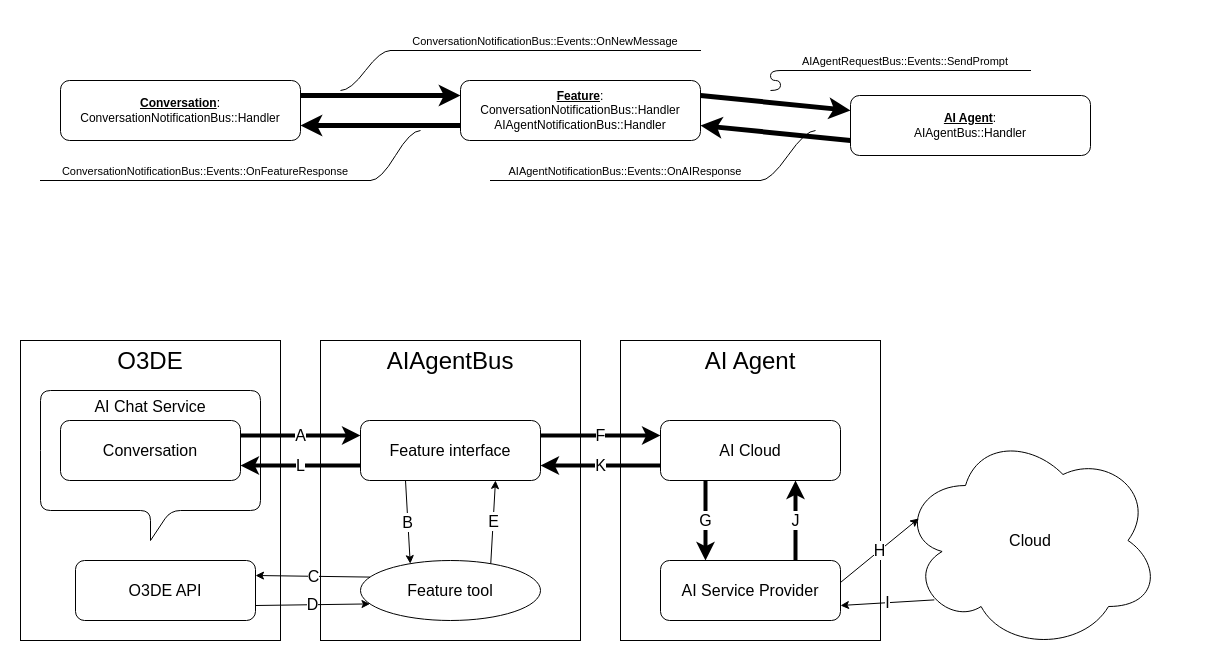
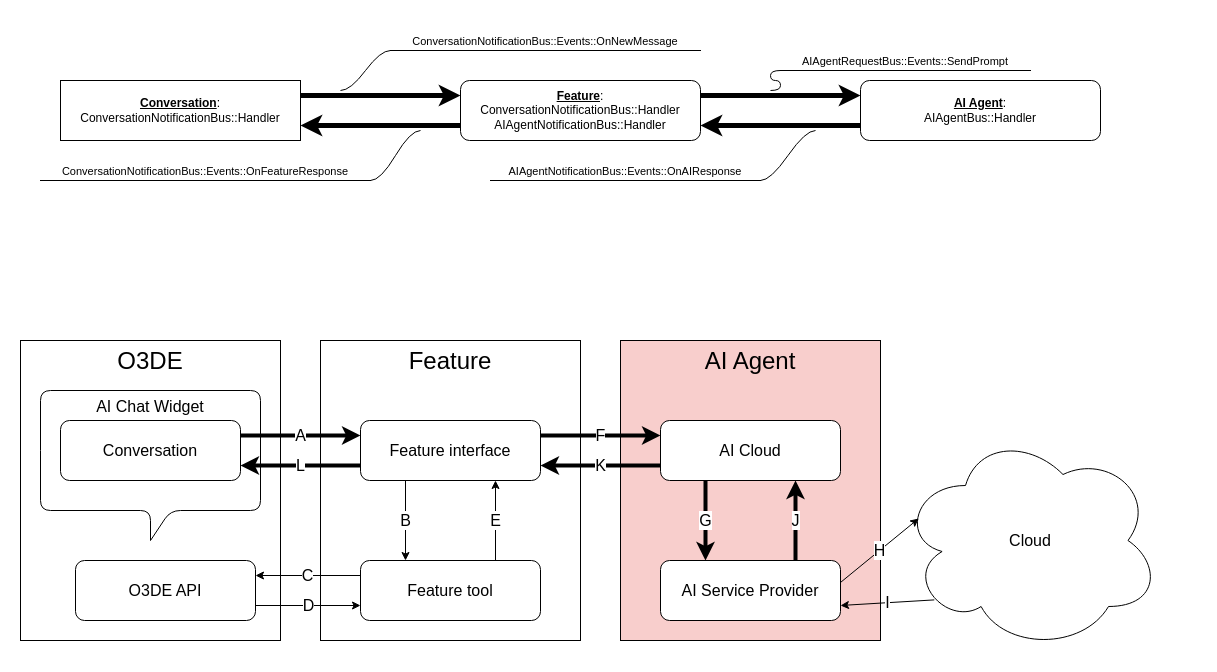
  <mxCell id="0" />
  <mxCell id="1" parent="0" />
- <mxCell id="2" value="&lt;u&gt;&lt;b&gt;AI Agent&lt;/b&gt;&lt;/u&gt;:&lt;div&gt;AIAgentBus::Handler&lt;/div&gt;" style="rounded=1;whiteSpace=wrap;html=1;" vertex="1" parent="1"><mxGeometry x="850" y="95" width="240" height="60" as="geometry" /></mxCell>
+ <mxCell id="2" value="&lt;u&gt;&lt;b&gt;AI Agent&lt;/b&gt;&lt;/u&gt;:&lt;div&gt;AIAgentBus::Handler&lt;/div&gt;" style="rounded=1;whiteSpace=wrap;html=1;" vertex="1" parent="1"><mxGeometry x="860" y="80" width="240" height="60" as="geometry" /></mxCell>
  <mxCell id="3" value="&lt;u&gt;&lt;b&gt;Feature&lt;/b&gt;&lt;/u&gt;:&lt;div&gt;ConversationNotificationBus::Handler&lt;/div&gt;&lt;div&gt;AIAgentNotificationBus::Handler&lt;/div&gt;" style="rounded=1;whiteSpace=wrap;html=1;" vertex="1" parent="1"><mxGeometry x="460" y="80" width="240" height="60" as="geometry" /></mxCell>
- <mxCell id="4" value="&lt;u&gt;&lt;b&gt;Conversation&lt;/b&gt;&lt;/u&gt;:&lt;div&gt;&lt;div&gt;ConversationNotificationBus::Handler&lt;/div&gt;&lt;/div&gt;" style="rounded=1;whiteSpace=wrap;html=1;" vertex="1" parent="1"><mxGeometry x="60" y="80" width="240" height="60" as="geometry" /></mxCell>
+ <mxCell id="4" value="&lt;u&gt;&lt;b&gt;Conversation&lt;/b&gt;&lt;/u&gt;:&lt;div&gt;&lt;div&gt;ConversationNotificationBus::Handler&lt;/div&gt;&lt;/div&gt;" style="whiteSpace=wrap;html=1;rounded=0;" vertex="1" parent="1"><mxGeometry x="60" y="80" width="240" height="60" as="geometry" /></mxCell>
  <mxCell id="5" value="" style="endArrow=classic;html=1;rounded=0;exitX=1;exitY=0.25;exitDx=0;exitDy=0;entryX=0;entryY=0.25;entryDx=0;entryDy=0;strokeWidth=5;" edge="1" parent="1" source="4" target="3"><mxGeometry width="50" height="50" relative="1" as="geometry"><mxPoint x="550" y="190" as="sourcePoint" /><mxPoint x="600" y="140" as="targetPoint" /><mxPoint as="offset" /></mxGeometry></mxCell>
  <mxCell id="6" value="" style="endArrow=classic;html=1;rounded=0;exitX=0;exitY=0.75;exitDx=0;exitDy=0;entryX=1;entryY=0.75;entryDx=0;entryDy=0;strokeWidth=5;" edge="1" parent="1" source="3" target="4"><mxGeometry width="50" height="50" relative="1" as="geometry"><mxPoint x="590" y="260" as="sourcePoint" /><mxPoint x="640" y="210" as="targetPoint" /></mxGeometry></mxCell>
  <mxCell id="7" value="" style="endArrow=classic;html=1;rounded=0;exitX=1;exitY=0.25;exitDx=0;exitDy=0;entryX=0;entryY=0.25;entryDx=0;entryDy=0;strokeWidth=5;" edge="1" parent="1" source="3" target="2"><mxGeometry width="50" height="50" relative="1" as="geometry"><mxPoint x="590" y="260" as="sourcePoint" /><mxPoint x="640" y="210" as="targetPoint" /></mxGeometry></mxCell>
  <mxCell id="8" value="" style="endArrow=classic;html=1;rounded=0;exitX=0;exitY=0.75;exitDx=0;exitDy=0;entryX=1;entryY=0.75;entryDx=0;entryDy=0;strokeWidth=5;" edge="1" parent="1" source="2" target="3"><mxGeometry width="50" height="50" relative="1" as="geometry"><mxPoint x="690" y="430" as="sourcePoint" /><mxPoint x="740" y="380" as="targetPoint" /><Array as="points" /></mxGeometry></mxCell>
  <mxCell id="9" value="&lt;font style=&quot;font-size: 24px;&quot;&gt;O3DE&lt;/font&gt;" style="rounded=0;whiteSpace=wrap;html=1;verticalAlign=top;" vertex="1" parent="1"><mxGeometry x="20" y="340" width="260" height="300" as="geometry" /></mxCell>
- <mxCell id="10" value="AI Chat Service" style="shape=callout;whiteSpace=wrap;html=1;perimeter=calloutPerimeter;rounded=1;comic=0;align=center;verticalAlign=top;fontSize=16;" vertex="1" parent="1"><mxGeometry x="40" y="390" width="220" height="150" as="geometry" /></mxCell>
- <mxCell id="11" value="&lt;font style=&quot;font-size: 24px;&quot;&gt;AIAgentBus&lt;/font&gt;" style="rounded=0;whiteSpace=wrap;html=1;verticalAlign=top;" vertex="1" parent="1"><mxGeometry x="320" y="340" width="260" height="300" as="geometry" /></mxCell>
- <mxCell id="12" value="&lt;font style=&quot;font-size: 24px;&quot;&gt;AI Agent&lt;/font&gt;" style="rounded=0;whiteSpace=wrap;html=1;verticalAlign=top;" vertex="1" parent="1"><mxGeometry x="620" y="340" width="260" height="300" as="geometry" /></mxCell>
+ <mxCell id="10" value="AI Chat Widget" style="shape=callout;whiteSpace=wrap;html=1;perimeter=calloutPerimeter;rounded=1;comic=0;align=center;verticalAlign=top;fontSize=16;" vertex="1" parent="1"><mxGeometry x="40" y="390" width="220" height="150" as="geometry" /></mxCell>
+ <mxCell id="11" value="&lt;font style=&quot;font-size: 24px;&quot;&gt;Feature&lt;/font&gt;" style="rounded=0;whiteSpace=wrap;html=1;verticalAlign=top;" vertex="1" parent="1"><mxGeometry x="320" y="340" width="260" height="300" as="geometry" /></mxCell>
+ <mxCell id="12" value="&lt;font style=&quot;font-size: 24px;&quot;&gt;AI Agent&lt;/font&gt;" style="rounded=0;whiteSpace=wrap;html=1;verticalAlign=top;fillColor=#f8cecc;" vertex="1" parent="1"><mxGeometry x="620" y="340" width="260" height="300" as="geometry" /></mxCell>
  <mxCell id="13" value="AI Cloud" style="rounded=1;whiteSpace=wrap;html=1;fontSize=16;" vertex="1" parent="1"><mxGeometry x="660" y="420" width="180" height="60" as="geometry" /></mxCell>
  <mxCell id="14" value="AI Service Provider" style="rounded=1;whiteSpace=wrap;html=1;fontSize=16;" vertex="1" parent="1"><mxGeometry x="660" y="560" width="180" height="60" as="geometry" /></mxCell>
  <mxCell id="15" value="&lt;font style=&quot;font-size: 16px;&quot;&gt;Cloud&lt;/font&gt;" style="ellipse;shape=cloud;whiteSpace=wrap;html=1;fontSize=16;" vertex="1" parent="1"><mxGeometry x="900" y="430" width="260" height="220" as="geometry" /></mxCell>
  <mxCell id="16" value="O3DE API" style="rounded=1;whiteSpace=wrap;html=1;fontSize=16;" vertex="1" parent="1"><mxGeometry x="75" y="560" width="180" height="60" as="geometry" /></mxCell>
  <mxCell id="17" value="Feature interface" style="rounded=1;whiteSpace=wrap;html=1;fontSize=16;" vertex="1" parent="1"><mxGeometry x="360" y="420" width="180" height="60" as="geometry" /></mxCell>
- <mxCell id="18" value="Feature tool" style="ellipse;whiteSpace=wrap;html=1;fontSize=16;" vertex="1" parent="1"><mxGeometry x="360" y="560" width="180" height="60" as="geometry" /></mxCell>
+ <mxCell id="18" value="Feature tool" style="rounded=1;whiteSpace=wrap;html=1;fontSize=16;" vertex="1" parent="1"><mxGeometry x="360" y="560" width="180" height="60" as="geometry" /></mxCell>
  <mxCell id="19" value="B" style="endArrow=classic;html=1;rounded=0;exitX=0.25;exitY=1;exitDx=0;exitDy=0;entryX=0.25;entryY=0;entryDx=0;entryDy=0;fontSize=16;" edge="1" parent="1" source="17" target="18"><mxGeometry width="50" height="50" relative="1" as="geometry"><mxPoint x="760" y="240" as="sourcePoint" /><mxPoint x="810" y="190" as="targetPoint" /></mxGeometry></mxCell>
  <mxCell id="20" value="C" style="endArrow=classic;html=1;rounded=0;entryX=1;entryY=0.25;entryDx=0;entryDy=0;exitX=0;exitY=0.25;exitDx=0;exitDy=0;fontSize=16;" edge="1" parent="1" source="18" target="16"><mxGeometry width="50" height="50" relative="1" as="geometry"><mxPoint x="460" y="580" as="sourcePoint" /><mxPoint x="410" y="540" as="targetPoint" /></mxGeometry></mxCell>
  <mxCell id="21" value="Conversation" style="rounded=1;whiteSpace=wrap;html=1;fontSize=16;" vertex="1" parent="1"><mxGeometry x="60" y="420" width="180" height="60" as="geometry" /></mxCell>
  <mxCell id="22" value="A" style="endArrow=classic;html=1;rounded=0;exitX=1;exitY=0.25;exitDx=0;exitDy=0;entryX=0;entryY=0.25;entryDx=0;entryDy=0;strokeWidth=4;fontSize=16;" edge="1" parent="1" source="21" target="17"><mxGeometry width="50" height="50" relative="1" as="geometry"><mxPoint x="550" y="530" as="sourcePoint" /><mxPoint x="600" y="480" as="targetPoint" /></mxGeometry></mxCell>
  <mxCell id="23" value="D" style="endArrow=classic;html=1;rounded=0;exitX=1;exitY=0.75;exitDx=0;exitDy=0;entryX=0;entryY=0.75;entryDx=0;entryDy=0;fontSize=16;" edge="1" parent="1" source="16" target="18"><mxGeometry width="50" height="50" relative="1" as="geometry"><mxPoint x="550" y="530" as="sourcePoint" /><mxPoint x="600" y="480" as="targetPoint" /></mxGeometry></mxCell>
  <mxCell id="24" value="E" style="endArrow=classic;html=1;rounded=0;exitX=0.75;exitY=0;exitDx=0;exitDy=0;entryX=0.75;entryY=1;entryDx=0;entryDy=0;fontSize=16;" edge="1" parent="1" source="18" target="17"><mxGeometry width="50" height="50" relative="1" as="geometry"><mxPoint x="480" y="530" as="sourcePoint" /><mxPoint x="530" y="480" as="targetPoint" /></mxGeometry></mxCell>
  <mxCell id="25" value="L" style="endArrow=classic;html=1;rounded=0;exitX=0;exitY=0.75;exitDx=0;exitDy=0;entryX=1;entryY=0.75;entryDx=0;entryDy=0;strokeWidth=4;fontSize=16;" edge="1" parent="1" source="17" target="21"><mxGeometry width="50" height="50" relative="1" as="geometry"><mxPoint x="590" y="600" as="sourcePoint" /><mxPoint x="640" y="550" as="targetPoint" /></mxGeometry></mxCell>
  <mxCell id="26" value="F" style="endArrow=classic;html=1;rounded=0;exitX=1;exitY=0.25;exitDx=0;exitDy=0;entryX=0;entryY=0.25;entryDx=0;entryDy=0;strokeWidth=4;fontSize=16;" edge="1" parent="1" source="17" target="13"><mxGeometry width="50" height="50" relative="1" as="geometry"><mxPoint x="520" y="600" as="sourcePoint" /><mxPoint x="570" y="550" as="targetPoint" /></mxGeometry></mxCell>
  <mxCell id="27" value="G" style="endArrow=classic;html=1;rounded=0;exitX=0.25;exitY=1;exitDx=0;exitDy=0;entryX=0.25;entryY=0;entryDx=0;entryDy=0;strokeWidth=4;fontSize=16;" edge="1" parent="1" source="13" target="14"><mxGeometry width="50" height="50" relative="1" as="geometry"><mxPoint x="390" y="600" as="sourcePoint" /><mxPoint x="440" y="550" as="targetPoint" /></mxGeometry></mxCell>
  <mxCell id="28" value="K" style="endArrow=classic;html=1;rounded=0;exitX=0;exitY=0.75;exitDx=0;exitDy=0;entryX=1;entryY=0.75;entryDx=0;entryDy=0;strokeWidth=4;fontSize=16;" edge="1" parent="1" source="13" target="17"><mxGeometry width="50" height="50" relative="1" as="geometry"><mxPoint x="620" y="770" as="sourcePoint" /><mxPoint x="670" y="720" as="targetPoint" /></mxGeometry></mxCell>
  <mxCell id="29" value="J" style="endArrow=classic;html=1;rounded=0;exitX=0.75;exitY=0;exitDx=0;exitDy=0;entryX=0.75;entryY=1;entryDx=0;entryDy=0;strokeWidth=4;fontSize=16;" edge="1" parent="1" source="14" target="13"><mxGeometry width="50" height="50" relative="1" as="geometry"><mxPoint x="640" y="500" as="sourcePoint" /><mxPoint x="690" y="450" as="targetPoint" /></mxGeometry></mxCell>
  <mxCell id="30" value="H" style="endArrow=classic;html=1;rounded=0;exitX=1.001;exitY=0.364;exitDx=0;exitDy=0;entryX=0.07;entryY=0.4;entryDx=0;entryDy=0;entryPerimeter=0;exitPerimeter=0;fontSize=16;" edge="1" parent="1" source="14" target="15"><mxGeometry width="50" height="50" relative="1" as="geometry"><mxPoint x="640" y="360" as="sourcePoint" /><mxPoint x="690" y="310" as="targetPoint" /></mxGeometry></mxCell>
  <mxCell id="31" value="I" style="endArrow=classic;html=1;rounded=0;exitX=0.13;exitY=0.77;exitDx=0;exitDy=0;exitPerimeter=0;entryX=1;entryY=0.75;entryDx=0;entryDy=0;fontSize=16;" edge="1" parent="1" source="15" target="14"><mxGeometry width="50" height="50" relative="1" as="geometry"><mxPoint x="640" y="360" as="sourcePoint" /><mxPoint x="690" y="310" as="targetPoint" /></mxGeometry></mxCell>
  <mxCell id="32" value="&lt;span style=&quot;font-size: 11px; text-wrap: nowrap; background-color: rgb(255, 255, 255);&quot;&gt;ConversationNotificationBus::Events::OnNewMessage&lt;/span&gt;" style="whiteSpace=wrap;html=1;shape=partialRectangle;top=0;left=0;bottom=1;right=0;points=[[0,1],[1,1]];fillColor=none;align=center;verticalAlign=bottom;routingCenterY=0.5;snapToPoint=1;recursiveResize=0;autosize=1;treeFolding=1;treeMoving=1;newEdgeStyle={&quot;edgeStyle&quot;:&quot;entityRelationEdgeStyle&quot;,&quot;startArrow&quot;:&quot;none&quot;,&quot;endArrow&quot;:&quot;none&quot;,&quot;segment&quot;:10,&quot;curved&quot;:1,&quot;sourcePerimeterSpacing&quot;:0,&quot;targetPerimeterSpacing&quot;:0};" vertex="1" parent="1"><mxGeometry x="390" y="20" width="310" height="30" as="geometry" /></mxCell>
  <mxCell id="33" value="" style="edgeStyle=entityRelationEdgeStyle;startArrow=none;endArrow=none;segment=10;curved=1;sourcePerimeterSpacing=0;targetPerimeterSpacing=0;rounded=0;" edge="1" target="32" parent="1"><mxGeometry relative="1" as="geometry"><mxPoint x="340" y="90" as="sourcePoint" /></mxGeometry></mxCell>
  <mxCell id="34" value="&lt;span style=&quot;font-size: 11px; text-wrap: nowrap; background-color: rgb(255, 255, 255);&quot;&gt;AIAgentRequestBus::Events::SendPrompt&lt;/span&gt;" style="whiteSpace=wrap;html=1;shape=partialRectangle;top=0;left=0;bottom=1;right=0;points=[[0,1],[1,1]];fillColor=none;align=center;verticalAlign=bottom;routingCenterY=0.5;snapToPoint=1;recursiveResize=0;autosize=1;treeFolding=1;treeMoving=1;newEdgeStyle={&quot;edgeStyle&quot;:&quot;entityRelationEdgeStyle&quot;,&quot;startArrow&quot;:&quot;none&quot;,&quot;endArrow&quot;:&quot;none&quot;,&quot;segment&quot;:10,&quot;curved&quot;:1,&quot;sourcePerimeterSpacing&quot;:0,&quot;targetPerimeterSpacing&quot;:0};" vertex="1" parent="1"><mxGeometry x="780" y="40" width="250" height="30" as="geometry" /></mxCell>
  <mxCell id="35" value="" style="edgeStyle=entityRelationEdgeStyle;startArrow=none;endArrow=none;segment=10;curved=1;sourcePerimeterSpacing=0;targetPerimeterSpacing=0;rounded=0;" edge="1" parent="1" target="34"><mxGeometry relative="1" as="geometry"><mxPoint x="770" y="90" as="sourcePoint" /></mxGeometry></mxCell>
  <mxCell id="36" value="&lt;span style=&quot;font-size: 11px; text-wrap: nowrap; background-color: rgb(255, 255, 255);&quot;&gt;ConversationNotificationBus::Events::OnFeatureResponse&lt;/span&gt;" style="whiteSpace=wrap;html=1;shape=partialRectangle;top=0;left=0;bottom=1;right=0;points=[[0,1],[1,1]];fillColor=none;align=center;verticalAlign=bottom;routingCenterY=0.5;snapToPoint=1;recursiveResize=0;autosize=1;treeFolding=1;treeMoving=1;newEdgeStyle={&quot;edgeStyle&quot;:&quot;entityRelationEdgeStyle&quot;,&quot;startArrow&quot;:&quot;none&quot;,&quot;endArrow&quot;:&quot;none&quot;,&quot;segment&quot;:10,&quot;curved&quot;:1,&quot;sourcePerimeterSpacing&quot;:0,&quot;targetPerimeterSpacing&quot;:0};" vertex="1" parent="1"><mxGeometry x="40" y="150" width="330" height="30" as="geometry" /></mxCell>
  <mxCell id="37" value="" style="edgeStyle=entityRelationEdgeStyle;startArrow=none;endArrow=none;segment=10;curved=1;sourcePerimeterSpacing=0;targetPerimeterSpacing=0;rounded=0;" edge="1" parent="1"><mxGeometry relative="1" as="geometry"><mxPoint x="370" y="180" as="sourcePoint" /><mxPoint x="420" y="130" as="targetPoint" /><Array as="points"><mxPoint x="700" y="170" /></Array></mxGeometry></mxCell>
  <mxCell id="38" value="&lt;span style=&quot;font-size: 11px; text-wrap: nowrap; background-color: rgb(255, 255, 255);&quot;&gt;AIAgentNotificationBus::Events::OnAIResponse&lt;/span&gt;" style="whiteSpace=wrap;html=1;shape=partialRectangle;top=0;left=0;bottom=1;right=0;points=[[0,1],[1,1]];fillColor=none;align=center;verticalAlign=bottom;routingCenterY=0.5;snapToPoint=1;recursiveResize=0;autosize=1;treeFolding=1;treeMoving=1;newEdgeStyle={&quot;edgeStyle&quot;:&quot;entityRelationEdgeStyle&quot;,&quot;startArrow&quot;:&quot;none&quot;,&quot;endArrow&quot;:&quot;none&quot;,&quot;segment&quot;:10,&quot;curved&quot;:1,&quot;sourcePerimeterSpacing&quot;:0,&quot;targetPerimeterSpacing&quot;:0};" vertex="1" parent="1"><mxGeometry x="490" y="150" width="270" height="30" as="geometry" /></mxCell>
  <mxCell id="39" value="" style="edgeStyle=entityRelationEdgeStyle;startArrow=none;endArrow=none;segment=10;curved=1;sourcePerimeterSpacing=0;targetPerimeterSpacing=0;rounded=0;exitX=1;exitY=1;exitDx=0;exitDy=0;" edge="1" parent="1" source="38"><mxGeometry relative="1" as="geometry"><mxPoint x="775" y="180" as="sourcePoint" /><mxPoint x="815" y="130" as="targetPoint" /><Array as="points"><mxPoint x="1105" y="170" /><mxPoint x="1195" y="160" /></Array></mxGeometry></mxCell>
